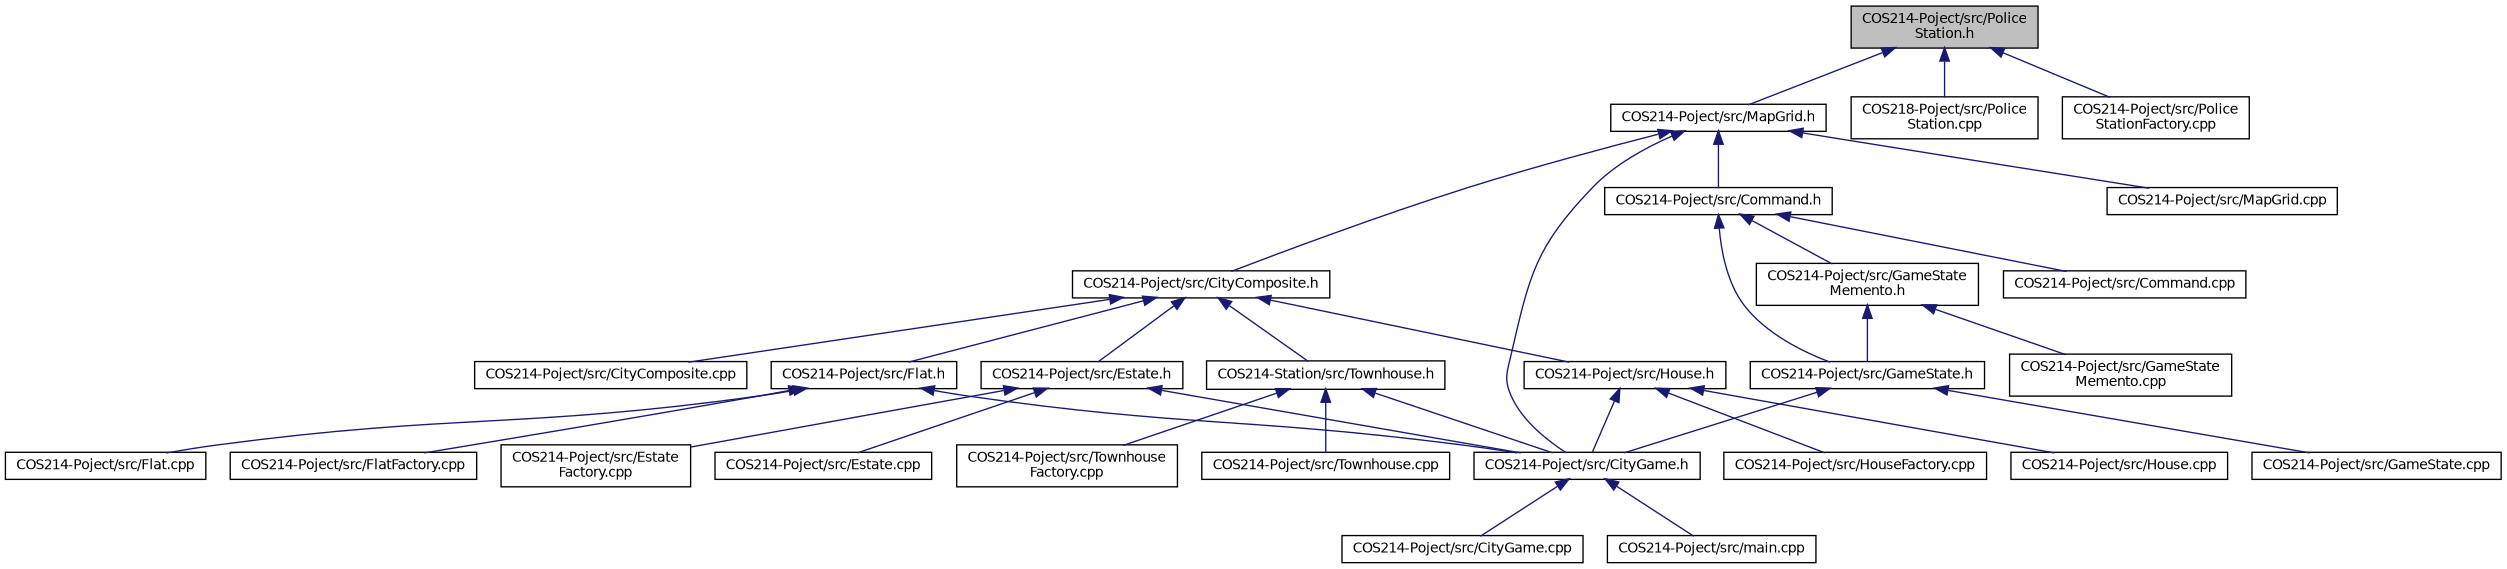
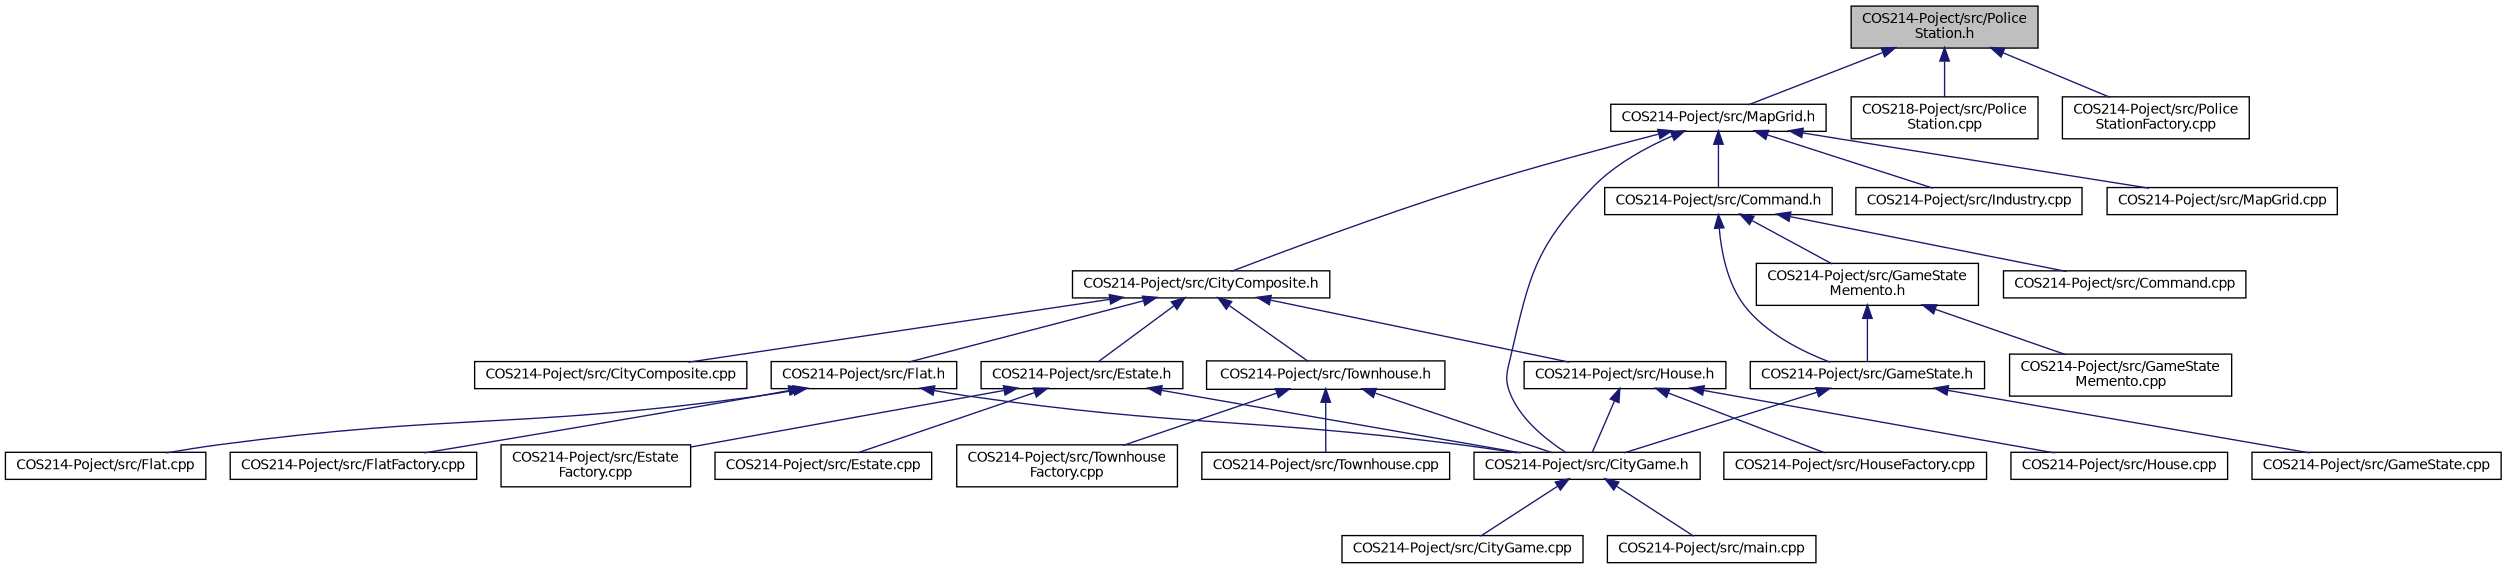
  digraph {
    node [color=black fillcolor=white fontname=Helvetica fontsize=10 shape=record style=filled]
    edge [color=midnightblue dir=back fontname=Helvetica fontsize=10 labelfontname=Helvetica labelfontsize=10 style=solid]
    n1 [fillcolor=grey75 fontcolor=black height=0.2 label="COS214-Poject/src/Police\lStation.h" width=0.4]
    n2 [height=0.2 label="COS214-Poject/src/MapGrid.h" width=0.4]
    n3 [height=0.2 label="COS218-Poject/src/Police\lStation.cpp" width=0.4]
    n4 [height=0.2 label="COS214-Poject/src/Police\lStationFactory.cpp" width=0.4]
    n5 [height=0.2 label="COS214-Poject/src/CityComposite.h" width=0.4]
    n6 [height=0.2 label="COS214-Poject/src/CityGame.h" width=0.4]
    n7 [height=0.2 label="COS214-Poject/src/Command.h" width=0.4]
+   n8 [height=0.2 label="COS214-Poject/src/Industry.cpp" width=0.4]
    n9 [height=0.2 label="COS214-Poject/src/MapGrid.cpp" width=0.4]
    n10 [height=0.2 label="COS214-Poject/src/CityComposite.cpp" width=0.4]
    n11 [height=0.2 label="COS214-Poject/src/Estate.h" width=0.4]
    n12 [height=0.2 label="COS214-Poject/src/Flat.h" width=0.4]
    n13 [height=0.2 label="COS214-Poject/src/House.h" width=0.4]
-   n14 [height=0.2 label="COS214-Station/src/Townhouse.h" width=0.4]
+   n14 [height=0.2 label="COS214-Poject/src/Townhouse.h" width=0.4]
    n15 [height=0.2 label="COS214-Poject/src/CityGame.cpp" width=0.4]
    n16 [height=0.2 label="COS214-Poject/src/main.cpp" width=0.4]
    n17 [height=0.2 label="COS214-Poject/src/Command.cpp" width=0.4]
    n18 [height=0.2 label="COS214-Poject/src/GameState.h" width=0.4]
    n19 [height=0.2 label="COS214-Poject/src/GameState\lMemento.h" width=0.4]
    n20 [height=0.2 label="COS214-Poject/src/Estate.cpp" width=0.4]
    n21 [height=0.2 label="COS214-Poject/src/Estate\lFactory.cpp" width=0.4]
    n22 [height=0.2 label="COS214-Poject/src/Flat.cpp" width=0.4]
    n23 [height=0.2 label="COS214-Poject/src/FlatFactory.cpp" width=0.4]
    n24 [height=0.2 label="COS214-Poject/src/House.cpp" width=0.4]
    n25 [height=0.2 label="COS214-Poject/src/HouseFactory.cpp" width=0.4]
    n26 [height=0.2 label="COS214-Poject/src/Townhouse.cpp" width=0.4]
    n27 [height=0.2 label="COS214-Poject/src/Townhouse\lFactory.cpp" width=0.4]
    n28 [height=0.2 label="COS214-Poject/src/GameState.cpp" width=0.4]
    n29 [height=0.2 label="COS214-Poject/src/GameState\lMemento.cpp" width=0.4]
    n1 -> n2
    n1 -> n3
    n1 -> n4
    n2 -> n5
    n2 -> n6
    n2 -> n7
+   n2 -> n8
    n2 -> n9
    n5 -> n10
    n5 -> n11
    n5 -> n12
    n5 -> n13
    n5 -> n14
    n6 -> n15
    n6 -> n16
    n7 -> n17
    n7 -> n18
    n7 -> n19
    n11 -> n6
    n11 -> n20
    n11 -> n21
    n12 -> n6
    n12 -> n22
    n12 -> n23
    n13 -> n6
    n13 -> n24
    n13 -> n25
    n14 -> n6
    n14 -> n26
    n14 -> n27
    n18 -> n6
    n18 -> n28
    n19 -> n18
    n19 -> n29
  }
